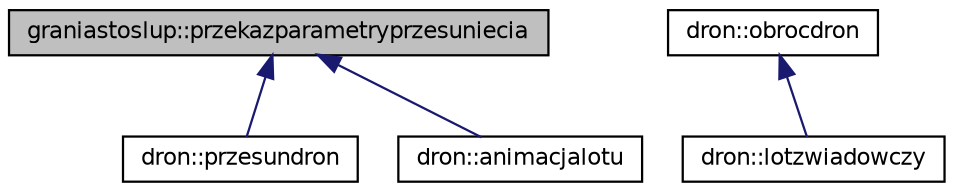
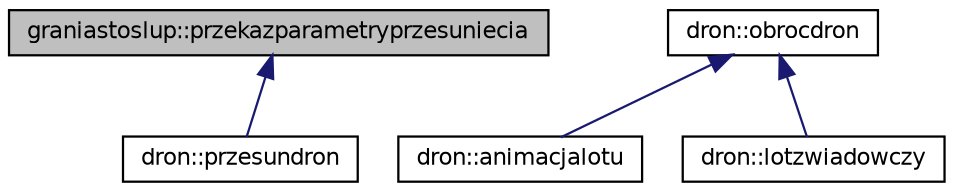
  digraph {
    fontname="DejaVu Sans"
    rankdir=TB
    node [color=black fillcolor=white fontname="DejaVu Sans" fontsize=10 shape=record style=filled]
    edge [color=midnightblue dir=back fontname="DejaVu Sans" fontsize=10 labelfontname=Helvetica labelfontsize=10 style=solid]
    n1 [fillcolor=grey75 fontcolor=black height=0.2 label="graniastoslup::przekazparametryprzesuniecia" width=0.4]
    n2 [height=0.2 label="dron::przesundron" width=0.4]
    n3 [height=0.2 label="dron::obrocdron" width=0.4]
    n4 [height=0.2 label="dron::animacjalotu" width=0.4]
    n5 [height=0.2 label="dron::lotzwiadowczy" width=0.4]
    n1 -> n2
-   n1 -> n4
+   n3 -> n4
    n3 -> n5
  }
